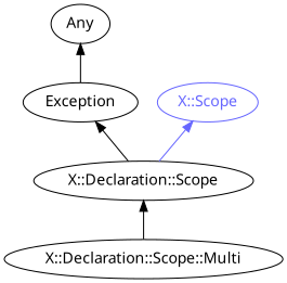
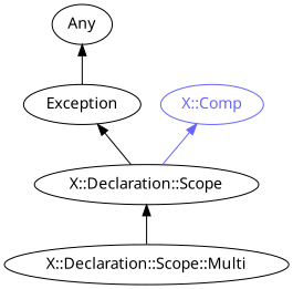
  digraph {
    bgcolor="#FFFFFF"
    fontname="Noto Sans"
    rankdir=BT
    splines=polyline
    node [color="#000000" fontcolor="#000000" fontname="Noto Sans"]
    edge [color="#000000" fontname="Noto Sans"]
    "X::Declaration::Scope"
    Exception
-   "X::Comp" [color="#6666FF" fontcolor="#6666FF" label="X::Scope"]
+   "X::Comp" [color="#6666FF" fontcolor="#6666FF"]
    Any
    "X::Declaration::Scope::Multi"
    "X::Declaration::Scope" -> Exception
    "X::Declaration::Scope" -> "X::Comp" [color="#6666FF"]
    Exception -> Any
    "X::Declaration::Scope::Multi" -> "X::Declaration::Scope"
  }
